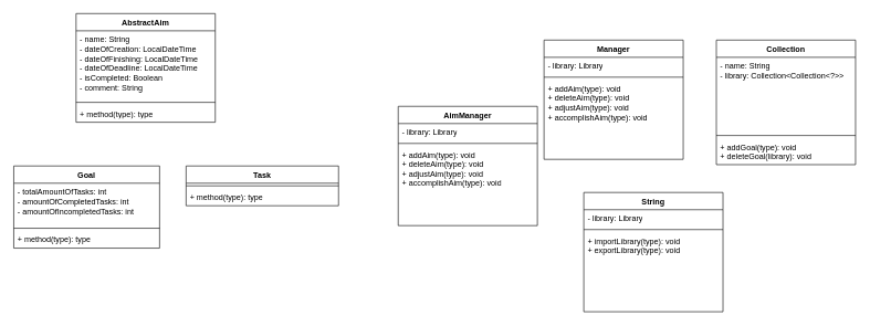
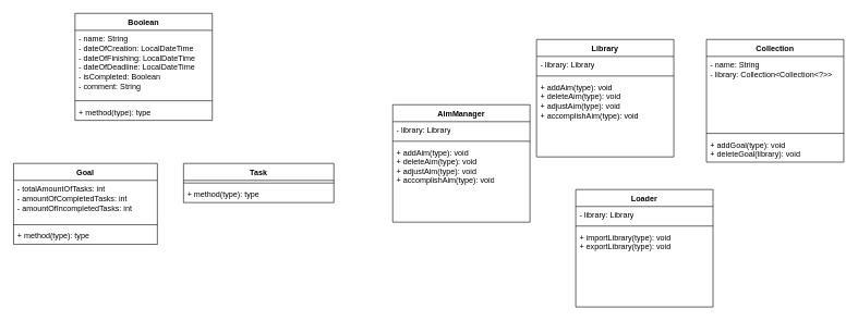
  <mxCell id="0" />
  <mxCell id="1" parent="0" />
- <mxCell id="2" value="AbstractAim" style="swimlane;fontStyle=1;align=center;verticalAlign=top;childLayout=stackLayout;horizontal=1;startSize=26;horizontalStack=0;resizeParent=1;resizeParentMax=0;resizeLast=0;collapsible=1;marginBottom=0;whiteSpace=wrap;html=1;" parent="1" vertex="1"><mxGeometry x="114" y="20" width="210" height="164" as="geometry" /></mxCell>
+ <mxCell id="2" value="Boolean" style="swimlane;fontStyle=1;align=center;verticalAlign=top;childLayout=stackLayout;horizontal=1;startSize=26;horizontalStack=0;resizeParent=1;resizeParentMax=0;resizeLast=0;collapsible=1;marginBottom=0;whiteSpace=wrap;html=1;" parent="1" vertex="1"><mxGeometry x="114" y="20" width="210" height="164" as="geometry" /></mxCell>
  <mxCell id="3" value="- name: String&lt;div&gt;- dateOfCreation: LocalDateTime&lt;/div&gt;&lt;div&gt;- dateOfFinishing: LocalDateTime&lt;/div&gt;&lt;div&gt;- dateOfDeadline: LocalDateTime&lt;br&gt;&lt;div&gt;&lt;div&gt;&lt;/div&gt;&lt;/div&gt;&lt;div&gt;&lt;div&gt;&lt;div&gt;- isCompleted: Boolean&lt;/div&gt;&lt;div&gt;- comment: String&lt;br&gt;&lt;div&gt;&lt;br&gt;&lt;/div&gt;&lt;/div&gt;&lt;/div&gt;&lt;/div&gt;&lt;/div&gt;" style="text;strokeColor=none;fillColor=none;align=left;verticalAlign=top;spacingLeft=4;spacingRight=4;overflow=hidden;rotatable=0;points=[[0,0.5],[1,0.5]];portConstraint=eastwest;whiteSpace=wrap;html=1;" parent="2" vertex="1"><mxGeometry y="26" width="210" height="104" as="geometry" /></mxCell>
  <mxCell id="4" value="" style="line;strokeWidth=1;fillColor=none;align=left;verticalAlign=middle;spacingTop=-1;spacingLeft=3;spacingRight=3;rotatable=0;labelPosition=right;points=[];portConstraint=eastwest;strokeColor=inherit;" parent="2" vertex="1"><mxGeometry y="130" width="210" height="8" as="geometry" /></mxCell>
  <mxCell id="5" value="+ method(type): type" style="text;strokeColor=none;fillColor=none;align=left;verticalAlign=top;spacingLeft=4;spacingRight=4;overflow=hidden;rotatable=0;points=[[0,0.5],[1,0.5]];portConstraint=eastwest;whiteSpace=wrap;html=1;" parent="2" vertex="1"><mxGeometry y="138" width="210" height="26" as="geometry" /></mxCell>
  <mxCell id="6" value="Goal" style="swimlane;fontStyle=1;align=center;verticalAlign=top;childLayout=stackLayout;horizontal=1;startSize=26;horizontalStack=0;resizeParent=1;resizeParentMax=0;resizeLast=0;collapsible=1;marginBottom=0;whiteSpace=wrap;html=1;" vertex="1" parent="1"><mxGeometry x="20" y="250" width="220" height="124" as="geometry" /></mxCell>
  <mxCell id="7" value="-&amp;nbsp;&lt;span style=&quot;white-space-collapse: preserve;&quot;&gt;totalAmountOfTasks&lt;/span&gt;:&amp;nbsp;&lt;span style=&quot;white-space-collapse: preserve; background-color: transparent; color: light-dark(rgb(0, 0, 0), rgb(255, 255, 255));&quot;&gt;int &lt;/span&gt;&lt;div&gt;&lt;span style=&quot;white-space-collapse: preserve;&quot;&gt;- amountOfCompletedTasks&lt;/span&gt;:&amp;nbsp;&lt;span style=&quot;color: light-dark(rgb(0, 0, 0), rgb(255, 255, 255)); white-space-collapse: preserve; background-color: transparent;&quot;&gt;int &lt;/span&gt;&lt;br&gt;&lt;span style=&quot;white-space-collapse: preserve;&quot;&gt;- amountOfIncompletedTasks&lt;/span&gt;&lt;span style=&quot;background-color: transparent; color: light-dark(rgb(0, 0, 0), rgb(255, 255, 255));&quot;&gt;:&amp;nbsp;&lt;/span&gt;&lt;span style=&quot;background-color: transparent; color: light-dark(rgb(0, 0, 0), rgb(255, 255, 255)); white-space-collapse: preserve;&quot;&gt;int &lt;/span&gt;&lt;/div&gt;" style="text;strokeColor=none;fillColor=none;align=left;verticalAlign=top;spacingLeft=4;spacingRight=4;overflow=hidden;rotatable=0;points=[[0,0.5],[1,0.5]];portConstraint=eastwest;whiteSpace=wrap;html=1;" vertex="1" parent="6"><mxGeometry y="26" width="220" height="64" as="geometry" /></mxCell>
  <mxCell id="8" value="" style="line;strokeWidth=1;fillColor=none;align=left;verticalAlign=middle;spacingTop=-1;spacingLeft=3;spacingRight=3;rotatable=0;labelPosition=right;points=[];portConstraint=eastwest;strokeColor=inherit;" vertex="1" parent="6"><mxGeometry y="90" width="220" height="8" as="geometry" /></mxCell>
  <mxCell id="9" value="+ method(type): type" style="text;strokeColor=none;fillColor=none;align=left;verticalAlign=top;spacingLeft=4;spacingRight=4;overflow=hidden;rotatable=0;points=[[0,0.5],[1,0.5]];portConstraint=eastwest;whiteSpace=wrap;html=1;" vertex="1" parent="6"><mxGeometry y="98" width="220" height="26" as="geometry" /></mxCell>
  <mxCell id="10" value="Task" style="swimlane;fontStyle=1;align=center;verticalAlign=top;childLayout=stackLayout;horizontal=1;startSize=26;horizontalStack=0;resizeParent=1;resizeParentMax=0;resizeLast=0;collapsible=1;marginBottom=0;whiteSpace=wrap;html=1;" vertex="1" parent="1"><mxGeometry x="280" y="250" width="230" height="60" as="geometry" /></mxCell>
  <mxCell id="11" value="" style="line;strokeWidth=1;fillColor=none;align=left;verticalAlign=middle;spacingTop=-1;spacingLeft=3;spacingRight=3;rotatable=0;labelPosition=right;points=[];portConstraint=eastwest;strokeColor=inherit;" vertex="1" parent="10"><mxGeometry y="26" width="230" height="8" as="geometry" /></mxCell>
  <mxCell id="12" value="+ method(type): type" style="text;strokeColor=none;fillColor=none;align=left;verticalAlign=top;spacingLeft=4;spacingRight=4;overflow=hidden;rotatable=0;points=[[0,0.5],[1,0.5]];portConstraint=eastwest;whiteSpace=wrap;html=1;" vertex="1" parent="10"><mxGeometry y="34" width="230" height="26" as="geometry" /></mxCell>
  <mxCell id="13" value="AimManager" style="swimlane;fontStyle=1;align=center;verticalAlign=top;childLayout=stackLayout;horizontal=1;startSize=26;horizontalStack=0;resizeParent=1;resizeParentMax=0;resizeLast=0;collapsible=1;marginBottom=0;whiteSpace=wrap;html=1;" vertex="1" parent="1"><mxGeometry x="600" y="160" width="210" height="180" as="geometry" /></mxCell>
  <mxCell id="14" value="- library: Library" style="text;strokeColor=none;fillColor=none;align=left;verticalAlign=top;spacingLeft=4;spacingRight=4;overflow=hidden;rotatable=0;points=[[0,0.5],[1,0.5]];portConstraint=eastwest;whiteSpace=wrap;html=1;" vertex="1" parent="13"><mxGeometry y="26" width="210" height="26" as="geometry" /></mxCell>
  <mxCell id="15" value="" style="line;strokeWidth=1;fillColor=none;align=left;verticalAlign=middle;spacingTop=-1;spacingLeft=3;spacingRight=3;rotatable=0;labelPosition=right;points=[];portConstraint=eastwest;strokeColor=inherit;" vertex="1" parent="13"><mxGeometry y="52" width="210" height="8" as="geometry" /></mxCell>
  <mxCell id="16" value="+ addAim(type): void&lt;div&gt;+ deleteAim(type): void&lt;/div&gt;&lt;div&gt;+ adjustAim(type): void&lt;div&gt;+ accomplishAim(type): void&lt;/div&gt;&lt;/div&gt;" style="text;strokeColor=none;fillColor=none;align=left;verticalAlign=top;spacingLeft=4;spacingRight=4;overflow=hidden;rotatable=0;points=[[0,0.5],[1,0.5]];portConstraint=eastwest;whiteSpace=wrap;html=1;" vertex="1" parent="13"><mxGeometry y="60" width="210" height="120" as="geometry" /></mxCell>
  <mxCell id="17" value="Collection" style="swimlane;fontStyle=1;align=center;verticalAlign=top;childLayout=stackLayout;horizontal=1;startSize=26;horizontalStack=0;resizeParent=1;resizeParentMax=0;resizeLast=0;collapsible=1;marginBottom=0;whiteSpace=wrap;html=1;" vertex="1" parent="1"><mxGeometry x="1080" y="60" width="210" height="188" as="geometry" /></mxCell>
  <mxCell id="18" value="- name: String&lt;div&gt;- library: Collection&amp;lt;Collection&amp;lt;?&amp;gt;&amp;gt;&lt;br&gt;&lt;div&gt;&lt;br&gt;&lt;/div&gt;&lt;/div&gt;" style="text;strokeColor=none;fillColor=none;align=left;verticalAlign=top;spacingLeft=4;spacingRight=4;overflow=hidden;rotatable=0;points=[[0,0.5],[1,0.5]];portConstraint=eastwest;whiteSpace=wrap;html=1;" vertex="1" parent="17"><mxGeometry y="26" width="210" height="114" as="geometry" /></mxCell>
  <mxCell id="19" value="" style="line;strokeWidth=1;fillColor=none;align=left;verticalAlign=middle;spacingTop=-1;spacingLeft=3;spacingRight=3;rotatable=0;labelPosition=right;points=[];portConstraint=eastwest;strokeColor=inherit;" vertex="1" parent="17"><mxGeometry y="140" width="210" height="8" as="geometry" /></mxCell>
  <mxCell id="20" value="+ addGoal(type): void&lt;div&gt;+ deleteGoal(library): void&lt;/div&gt;" style="text;strokeColor=none;fillColor=none;align=left;verticalAlign=top;spacingLeft=4;spacingRight=4;overflow=hidden;rotatable=0;points=[[0,0.5],[1,0.5]];portConstraint=eastwest;whiteSpace=wrap;html=1;" vertex="1" parent="17"><mxGeometry y="148" width="210" height="40" as="geometry" /></mxCell>
- <mxCell id="21" value="String" style="swimlane;fontStyle=1;align=center;verticalAlign=top;childLayout=stackLayout;horizontal=1;startSize=26;horizontalStack=0;resizeParent=1;resizeParentMax=0;resizeLast=0;collapsible=1;marginBottom=0;whiteSpace=wrap;html=1;" vertex="1" parent="1"><mxGeometry x="880" y="290" width="210" height="180" as="geometry" /></mxCell>
+ <mxCell id="21" value="Loader" style="swimlane;fontStyle=1;align=center;verticalAlign=top;childLayout=stackLayout;horizontal=1;startSize=26;horizontalStack=0;resizeParent=1;resizeParentMax=0;resizeLast=0;collapsible=1;marginBottom=0;whiteSpace=wrap;html=1;" vertex="1" parent="1"><mxGeometry x="880" y="290" width="210" height="180" as="geometry" /></mxCell>
  <mxCell id="22" value="- library: Library" style="text;strokeColor=none;fillColor=none;align=left;verticalAlign=top;spacingLeft=4;spacingRight=4;overflow=hidden;rotatable=0;points=[[0,0.5],[1,0.5]];portConstraint=eastwest;whiteSpace=wrap;html=1;" vertex="1" parent="21"><mxGeometry y="26" width="210" height="26" as="geometry" /></mxCell>
  <mxCell id="23" value="" style="line;strokeWidth=1;fillColor=none;align=left;verticalAlign=middle;spacingTop=-1;spacingLeft=3;spacingRight=3;rotatable=0;labelPosition=right;points=[];portConstraint=eastwest;strokeColor=inherit;" vertex="1" parent="21"><mxGeometry y="52" width="210" height="8" as="geometry" /></mxCell>
  <mxCell id="24" value="+ importLibrary(type): void&lt;div&gt;+ exportLibrary(type): void&lt;/div&gt;&lt;div&gt;&lt;br&gt;&lt;/div&gt;" style="text;strokeColor=none;fillColor=none;align=left;verticalAlign=top;spacingLeft=4;spacingRight=4;overflow=hidden;rotatable=0;points=[[0,0.5],[1,0.5]];portConstraint=eastwest;whiteSpace=wrap;html=1;" vertex="1" parent="21"><mxGeometry y="60" width="210" height="120" as="geometry" /></mxCell>
- <mxCell id="25" value="Manager" style="swimlane;fontStyle=1;align=center;verticalAlign=top;childLayout=stackLayout;horizontal=1;startSize=26;horizontalStack=0;resizeParent=1;resizeParentMax=0;resizeLast=0;collapsible=1;marginBottom=0;whiteSpace=wrap;html=1;" vertex="1" parent="1"><mxGeometry x="820" y="60" width="210" height="180" as="geometry" /></mxCell>
+ <mxCell id="25" value="Library" style="swimlane;fontStyle=1;align=center;verticalAlign=top;childLayout=stackLayout;horizontal=1;startSize=26;horizontalStack=0;resizeParent=1;resizeParentMax=0;resizeLast=0;collapsible=1;marginBottom=0;whiteSpace=wrap;html=1;" vertex="1" parent="1"><mxGeometry x="820" y="60" width="210" height="180" as="geometry" /></mxCell>
  <mxCell id="26" value="- library: Library" style="text;strokeColor=none;fillColor=none;align=left;verticalAlign=top;spacingLeft=4;spacingRight=4;overflow=hidden;rotatable=0;points=[[0,0.5],[1,0.5]];portConstraint=eastwest;whiteSpace=wrap;html=1;" vertex="1" parent="25"><mxGeometry y="26" width="210" height="26" as="geometry" /></mxCell>
  <mxCell id="27" value="" style="line;strokeWidth=1;fillColor=none;align=left;verticalAlign=middle;spacingTop=-1;spacingLeft=3;spacingRight=3;rotatable=0;labelPosition=right;points=[];portConstraint=eastwest;strokeColor=inherit;" vertex="1" parent="25"><mxGeometry y="52" width="210" height="8" as="geometry" /></mxCell>
  <mxCell id="28" value="+ addAim(type): void&lt;div&gt;+ deleteAim(type): void&lt;/div&gt;&lt;div&gt;+ adjustAim(type): void&lt;div&gt;+ accomplishAim(type): void&lt;/div&gt;&lt;/div&gt;" style="text;strokeColor=none;fillColor=none;align=left;verticalAlign=top;spacingLeft=4;spacingRight=4;overflow=hidden;rotatable=0;points=[[0,0.5],[1,0.5]];portConstraint=eastwest;whiteSpace=wrap;html=1;" vertex="1" parent="25"><mxGeometry y="60" width="210" height="120" as="geometry" /></mxCell>
